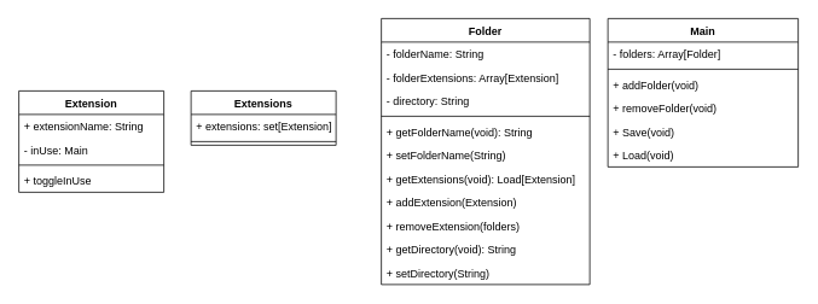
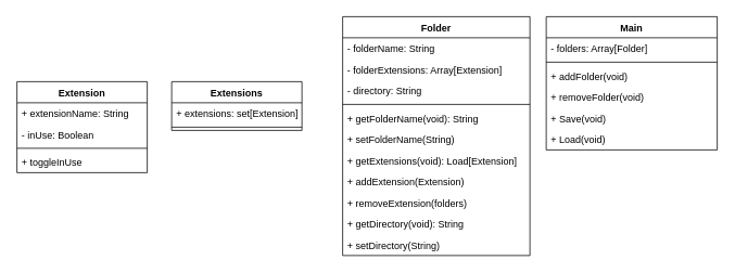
  <mxCell id="0" />
  <mxCell id="1" parent="0" />
  <mxCell id="2" value="Folder" style="swimlane;fontStyle=1;align=center;verticalAlign=top;childLayout=stackLayout;horizontal=1;startSize=26;horizontalStack=0;resizeParent=1;resizeParentMax=0;resizeLast=0;collapsible=1;marginBottom=0;" parent="1" vertex="1"><mxGeometry x="420" y="20" width="230" height="294" as="geometry" /></mxCell>
  <mxCell id="3" value="- folderName: String" style="text;strokeColor=none;fillColor=none;align=left;verticalAlign=top;spacingLeft=4;spacingRight=4;overflow=hidden;rotatable=0;points=[[0,0.5],[1,0.5]];portConstraint=eastwest;" parent="2" vertex="1"><mxGeometry y="26" width="230" height="26" as="geometry" /></mxCell>
  <mxCell id="4" value="- folderExtensions: Array[Extension]" style="text;strokeColor=none;fillColor=none;align=left;verticalAlign=top;spacingLeft=4;spacingRight=4;overflow=hidden;rotatable=0;points=[[0,0.5],[1,0.5]];portConstraint=eastwest;" parent="2" vertex="1"><mxGeometry y="52" width="230" height="26" as="geometry" /></mxCell>
  <mxCell id="5" value="- directory: String" style="text;strokeColor=none;fillColor=none;align=left;verticalAlign=top;spacingLeft=4;spacingRight=4;overflow=hidden;rotatable=0;points=[[0,0.5],[1,0.5]];portConstraint=eastwest;" parent="2" vertex="1"><mxGeometry y="78" width="230" height="26" as="geometry" /></mxCell>
  <mxCell id="6" value="" style="line;strokeWidth=1;fillColor=none;align=left;verticalAlign=middle;spacingTop=-1;spacingLeft=3;spacingRight=3;rotatable=0;labelPosition=right;points=[];portConstraint=eastwest;" parent="2" vertex="1"><mxGeometry y="104" width="230" height="8" as="geometry" /></mxCell>
  <mxCell id="7" value="+ getFolderName(void): String" style="text;strokeColor=none;fillColor=none;align=left;verticalAlign=top;spacingLeft=4;spacingRight=4;overflow=hidden;rotatable=0;points=[[0,0.5],[1,0.5]];portConstraint=eastwest;" parent="2" vertex="1"><mxGeometry y="112" width="230" height="26" as="geometry" /></mxCell>
  <mxCell id="8" value="+ setFolderName(String)" style="text;strokeColor=none;fillColor=none;align=left;verticalAlign=top;spacingLeft=4;spacingRight=4;overflow=hidden;rotatable=0;points=[[0,0.5],[1,0.5]];portConstraint=eastwest;" parent="2" vertex="1"><mxGeometry y="138" width="230" height="26" as="geometry" /></mxCell>
  <mxCell id="9" value="+ getExtensions(void): Load[Extension]" style="text;strokeColor=none;fillColor=none;align=left;verticalAlign=top;spacingLeft=4;spacingRight=4;overflow=hidden;rotatable=0;points=[[0,0.5],[1,0.5]];portConstraint=eastwest;" parent="2" vertex="1"><mxGeometry y="164" width="230" height="26" as="geometry" /></mxCell>
  <mxCell id="10" value="+ addExtension(Extension)" style="text;strokeColor=none;fillColor=none;align=left;verticalAlign=top;spacingLeft=4;spacingRight=4;overflow=hidden;rotatable=0;points=[[0,0.5],[1,0.5]];portConstraint=eastwest;" parent="2" vertex="1"><mxGeometry y="190" width="230" height="26" as="geometry" /></mxCell>
  <mxCell id="11" value="+ removeExtension(folders)" style="text;strokeColor=none;fillColor=none;align=left;verticalAlign=top;spacingLeft=4;spacingRight=4;overflow=hidden;rotatable=0;points=[[0,0.5],[1,0.5]];portConstraint=eastwest;" parent="2" vertex="1"><mxGeometry y="216" width="230" height="26" as="geometry" /></mxCell>
  <mxCell id="12" value="+ getDirectory(void): String" style="text;strokeColor=none;fillColor=none;align=left;verticalAlign=top;spacingLeft=4;spacingRight=4;overflow=hidden;rotatable=0;points=[[0,0.5],[1,0.5]];portConstraint=eastwest;" parent="2" vertex="1"><mxGeometry y="242" width="230" height="26" as="geometry" /></mxCell>
  <mxCell id="13" value="+ setDirectory(String)" style="text;strokeColor=none;fillColor=none;align=left;verticalAlign=top;spacingLeft=4;spacingRight=4;overflow=hidden;rotatable=0;points=[[0,0.5],[1,0.5]];portConstraint=eastwest;" parent="2" vertex="1"><mxGeometry y="268" width="230" height="26" as="geometry" /></mxCell>
  <mxCell id="14" value="Main" style="swimlane;fontStyle=1;align=center;verticalAlign=top;childLayout=stackLayout;horizontal=1;startSize=26;horizontalStack=0;resizeParent=1;resizeParentMax=0;resizeLast=0;collapsible=1;marginBottom=0;" parent="1" vertex="1"><mxGeometry x="670" y="20" width="210" height="164" as="geometry" /></mxCell>
  <mxCell id="15" value="- folders: Array[Folder]" style="text;strokeColor=none;fillColor=none;align=left;verticalAlign=top;spacingLeft=4;spacingRight=4;overflow=hidden;rotatable=0;points=[[0,0.5],[1,0.5]];portConstraint=eastwest;" parent="14" vertex="1"><mxGeometry y="26" width="210" height="26" as="geometry" /></mxCell>
  <mxCell id="16" value="" style="line;strokeWidth=1;fillColor=none;align=left;verticalAlign=middle;spacingTop=-1;spacingLeft=3;spacingRight=3;rotatable=0;labelPosition=right;points=[];portConstraint=eastwest;" parent="14" vertex="1"><mxGeometry y="52" width="210" height="8" as="geometry" /></mxCell>
  <mxCell id="17" value="+ addFolder(void)" style="text;strokeColor=none;fillColor=none;align=left;verticalAlign=top;spacingLeft=4;spacingRight=4;overflow=hidden;rotatable=0;points=[[0,0.5],[1,0.5]];portConstraint=eastwest;" parent="14" vertex="1"><mxGeometry y="60" width="210" height="26" as="geometry" /></mxCell>
  <mxCell id="18" value="+ removeFolder(void)" style="text;strokeColor=none;fillColor=none;align=left;verticalAlign=top;spacingLeft=4;spacingRight=4;overflow=hidden;rotatable=0;points=[[0,0.5],[1,0.5]];portConstraint=eastwest;" parent="14" vertex="1"><mxGeometry y="86" width="210" height="26" as="geometry" /></mxCell>
  <mxCell id="19" value="+ Save(void)" style="text;strokeColor=none;fillColor=none;align=left;verticalAlign=top;spacingLeft=4;spacingRight=4;overflow=hidden;rotatable=0;points=[[0,0.5],[1,0.5]];portConstraint=eastwest;" parent="14" vertex="1"><mxGeometry y="112" width="210" height="26" as="geometry" /></mxCell>
  <mxCell id="20" value="+ Load(void)" style="text;strokeColor=none;fillColor=none;align=left;verticalAlign=top;spacingLeft=4;spacingRight=4;overflow=hidden;rotatable=0;points=[[0,0.5],[1,0.5]];portConstraint=eastwest;" parent="14" vertex="1"><mxGeometry y="138" width="210" height="26" as="geometry" /></mxCell>
  <mxCell id="21" value="Extension" style="swimlane;fontStyle=1;align=center;verticalAlign=top;childLayout=stackLayout;horizontal=1;startSize=26;horizontalStack=0;resizeParent=1;resizeParentMax=0;resizeLast=0;collapsible=1;marginBottom=0;" parent="1" vertex="1"><mxGeometry x="20" y="100" width="160" height="112" as="geometry" /></mxCell>
  <mxCell id="22" value="+ extensionName: String" style="text;strokeColor=none;fillColor=none;align=left;verticalAlign=top;spacingLeft=4;spacingRight=4;overflow=hidden;rotatable=0;points=[[0,0.5],[1,0.5]];portConstraint=eastwest;" parent="21" vertex="1"><mxGeometry y="26" width="160" height="26" as="geometry" /></mxCell>
- <mxCell id="23" value="- inUse: Main" style="text;strokeColor=none;fillColor=none;align=left;verticalAlign=top;spacingLeft=4;spacingRight=4;overflow=hidden;rotatable=0;points=[[0,0.5],[1,0.5]];portConstraint=eastwest;" parent="21" vertex="1"><mxGeometry y="52" width="160" height="26" as="geometry" /></mxCell>
+ <mxCell id="23" value="- inUse: Boolean" style="text;strokeColor=none;fillColor=none;align=left;verticalAlign=top;spacingLeft=4;spacingRight=4;overflow=hidden;rotatable=0;points=[[0,0.5],[1,0.5]];portConstraint=eastwest;" parent="21" vertex="1"><mxGeometry y="52" width="160" height="26" as="geometry" /></mxCell>
  <mxCell id="24" value="" style="line;strokeWidth=1;fillColor=none;align=left;verticalAlign=middle;spacingTop=-1;spacingLeft=3;spacingRight=3;rotatable=0;labelPosition=right;points=[];portConstraint=eastwest;" parent="21" vertex="1"><mxGeometry y="78" width="160" height="8" as="geometry" /></mxCell>
  <mxCell id="25" value="+ toggleInUse" style="text;strokeColor=none;fillColor=none;align=left;verticalAlign=top;spacingLeft=4;spacingRight=4;overflow=hidden;rotatable=0;points=[[0,0.5],[1,0.5]];portConstraint=eastwest;" parent="21" vertex="1"><mxGeometry y="86" width="160" height="26" as="geometry" /></mxCell>
  <mxCell id="26" value="Extensions" style="swimlane;fontStyle=1;align=center;verticalAlign=top;childLayout=stackLayout;horizontal=1;startSize=26;horizontalStack=0;resizeParent=1;resizeParentMax=0;resizeLast=0;collapsible=1;marginBottom=0;" parent="1" vertex="1"><mxGeometry x="210" y="100" width="160" height="60" as="geometry" /></mxCell>
  <mxCell id="27" value="+ extensions: set[Extension]" style="text;strokeColor=none;fillColor=none;align=left;verticalAlign=top;spacingLeft=4;spacingRight=4;overflow=hidden;rotatable=0;points=[[0,0.5],[1,0.5]];portConstraint=eastwest;" parent="26" vertex="1"><mxGeometry y="26" width="160" height="26" as="geometry" /></mxCell>
  <mxCell id="28" value="" style="line;strokeWidth=1;fillColor=none;align=left;verticalAlign=middle;spacingTop=-1;spacingLeft=3;spacingRight=3;rotatable=0;labelPosition=right;points=[];portConstraint=eastwest;" parent="26" vertex="1"><mxGeometry y="52" width="160" height="8" as="geometry" /></mxCell>
